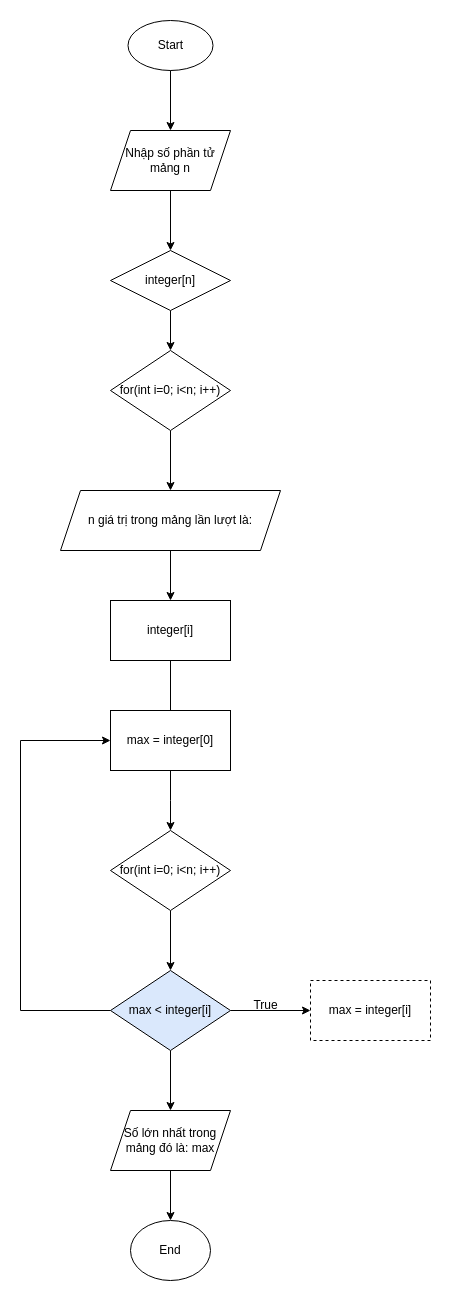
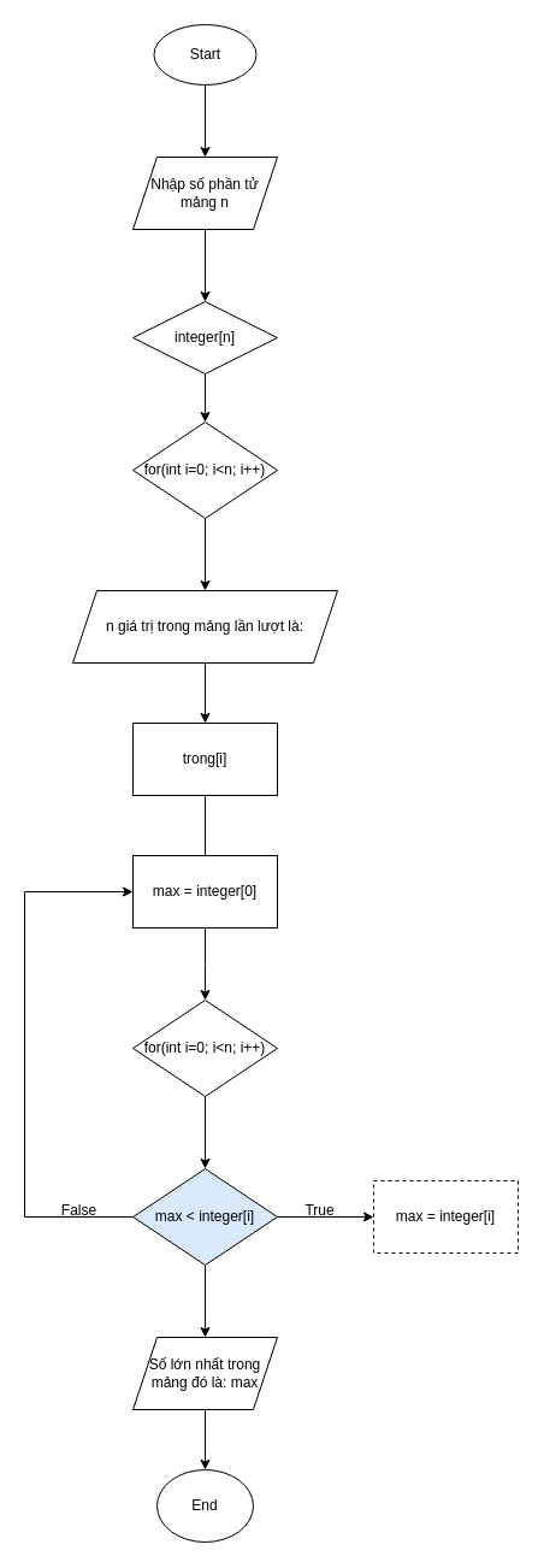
  <mxCell id="0" />
  <mxCell id="1" parent="0" />
  <mxCell id="2" value="Start" style="ellipse;whiteSpace=wrap;html=1;" vertex="1" parent="1"><mxGeometry x="127.5" y="20" width="85" height="50" as="geometry" /></mxCell>
  <mxCell id="3" value="" style="edgeStyle=orthogonalEdgeStyle;rounded=0;orthogonalLoop=1;jettySize=auto;html=1;" edge="1" parent="1" source="4" target="6"><mxGeometry relative="1" as="geometry" /></mxCell>
  <mxCell id="4" value="integer[n]" style="rhombus;whiteSpace=wrap;html=1;" vertex="1" parent="1"><mxGeometry x="110" y="250" width="120" height="60" as="geometry" /></mxCell>
  <mxCell id="5" value="" style="edgeStyle=orthogonalEdgeStyle;rounded=0;orthogonalLoop=1;jettySize=auto;html=1;" edge="1" parent="1" source="6" target="11"><mxGeometry relative="1" as="geometry" /></mxCell>
  <mxCell id="6" value="for(int i=0; i&amp;lt;n; i++)" style="rhombus;whiteSpace=wrap;html=1;" vertex="1" parent="1"><mxGeometry x="110" y="350" width="120" height="80" as="geometry" /></mxCell>
  <mxCell id="7" value="" style="edgeStyle=orthogonalEdgeStyle;rounded=0;orthogonalLoop=1;jettySize=auto;html=1;" edge="1" parent="1" source="2" target="9"><mxGeometry relative="1" as="geometry"><mxPoint x="170" y="70" as="sourcePoint" /><mxPoint x="167.5" y="150" as="targetPoint" /></mxGeometry></mxCell>
  <mxCell id="8" value="" style="edgeStyle=orthogonalEdgeStyle;rounded=0;orthogonalLoop=1;jettySize=auto;html=1;" edge="1" parent="1" source="9" target="4"><mxGeometry relative="1" as="geometry" /></mxCell>
  <mxCell id="9" value="Nhập số phần tử mảng n" style="shape=parallelogram;perimeter=parallelogramPerimeter;whiteSpace=wrap;html=1;fixedSize=1;" vertex="1" parent="1"><mxGeometry x="110" y="130" width="120" height="60" as="geometry" /></mxCell>
  <mxCell id="10" value="" style="edgeStyle=orthogonalEdgeStyle;rounded=0;orthogonalLoop=1;jettySize=auto;html=1;" edge="1" parent="1" source="11" target="13"><mxGeometry relative="1" as="geometry" /></mxCell>
  <mxCell id="11" value="n giá trị trong mảng lần lượt là:" style="shape=parallelogram;perimeter=parallelogramPerimeter;whiteSpace=wrap;html=1;fixedSize=1;" vertex="1" parent="1"><mxGeometry x="60" y="490" width="220" height="60" as="geometry" /></mxCell>
  <mxCell id="12" value="" style="edgeStyle=orthogonalEdgeStyle;rounded=0;orthogonalLoop=1;jettySize=auto;html=1;endArrow=none;" edge="1" parent="1" source="13" target="15"><mxGeometry relative="1" as="geometry" /></mxCell>
- <mxCell id="13" value="integer[i]" style="whiteSpace=wrap;html=1;" vertex="1" parent="1"><mxGeometry x="110" y="600" width="120" height="60" as="geometry" /></mxCell>
+ <mxCell id="13" value="trong[i]" style="whiteSpace=wrap;html=1;" vertex="1" parent="1"><mxGeometry x="110" y="600" width="120" height="60" as="geometry" /></mxCell>
  <mxCell id="14" value="" style="edgeStyle=orthogonalEdgeStyle;rounded=0;orthogonalLoop=1;jettySize=auto;html=1;" edge="1" parent="1" source="15"><mxGeometry relative="1" as="geometry"><mxPoint x="170" y="830" as="targetPoint" /></mxGeometry></mxCell>
  <mxCell id="15" value="max = integer[0]" style="whiteSpace=wrap;html=1;" vertex="1" parent="1"><mxGeometry x="110" y="710" width="120" height="60" as="geometry" /></mxCell>
  <mxCell id="16" value="" style="edgeStyle=orthogonalEdgeStyle;rounded=0;orthogonalLoop=1;jettySize=auto;html=1;" edge="1" parent="1" source="17" target="20"><mxGeometry relative="1" as="geometry" /></mxCell>
  <mxCell id="17" value="for(int i=0; i&amp;lt;n; i++)" style="rhombus;whiteSpace=wrap;html=1;" vertex="1" parent="1"><mxGeometry x="110" y="830" width="120" height="80" as="geometry" /></mxCell>
  <mxCell id="18" value="" style="edgeStyle=orthogonalEdgeStyle;rounded=0;orthogonalLoop=1;jettySize=auto;html=1;" edge="1" parent="1" source="20" target="21"><mxGeometry relative="1" as="geometry" /></mxCell>
  <mxCell id="19" value="" style="edgeStyle=orthogonalEdgeStyle;rounded=0;orthogonalLoop=1;jettySize=auto;html=1;" edge="1" parent="1" source="20" target="28"><mxGeometry relative="1" as="geometry" /></mxCell>
  <mxCell id="20" value="max &amp;lt; integer[i]" style="rhombus;whiteSpace=wrap;html=1;fillColor=#dae8fc;" vertex="1" parent="1"><mxGeometry x="110" y="970" width="120" height="80" as="geometry" /></mxCell>
  <mxCell id="21" value="max = integer[i]" style="whiteSpace=wrap;html=1;dashed=1;" vertex="1" parent="1"><mxGeometry x="310" y="980" width="120" height="60" as="geometry" /></mxCell>
  <mxCell id="22" value="True" style="text;html=1;align=center;verticalAlign=middle;resizable=0;points=[];autosize=1;strokeColor=none;fillColor=none;" vertex="1" parent="1"><mxGeometry x="240" y="990" width="50" height="30" as="geometry" /></mxCell>
  <mxCell id="23" value="" style="endArrow=none;html=1;rounded=0;" edge="1" parent="1"><mxGeometry width="50" height="50" relative="1" as="geometry"><mxPoint x="20" y="1010" as="sourcePoint" /><mxPoint x="110" y="1010" as="targetPoint" /></mxGeometry></mxCell>
  <mxCell id="24" value="" style="endArrow=none;html=1;rounded=0;" edge="1" parent="1"><mxGeometry width="50" height="50" relative="1" as="geometry"><mxPoint x="20" y="1010" as="sourcePoint" /><mxPoint x="20" y="740" as="targetPoint" /></mxGeometry></mxCell>
  <mxCell id="25" value="" style="endArrow=classic;html=1;rounded=0;entryX=0;entryY=0.5;entryDx=0;entryDy=0;" edge="1" parent="1" target="15"><mxGeometry width="50" height="50" relative="1" as="geometry"><mxPoint x="20" y="740" as="sourcePoint" /><mxPoint x="70" y="690" as="targetPoint" /></mxGeometry></mxCell>
+ <mxCell id="26" value="False" style="text;html=1;align=center;verticalAlign=middle;resizable=0;points=[];autosize=1;strokeColor=none;fillColor=none;" vertex="1" parent="1"><mxGeometry x="40" y="990" width="50" height="30" as="geometry" /></mxCell>
  <mxCell id="27" value="" style="edgeStyle=orthogonalEdgeStyle;rounded=0;orthogonalLoop=1;jettySize=auto;html=1;" edge="1" parent="1" source="28" target="29"><mxGeometry relative="1" as="geometry" /></mxCell>
  <mxCell id="28" value="Số lớn nhất trong mảng đó là: max" style="shape=parallelogram;perimeter=parallelogramPerimeter;whiteSpace=wrap;html=1;fixedSize=1;" vertex="1" parent="1"><mxGeometry x="110" y="1110" width="120" height="60" as="geometry" /></mxCell>
  <mxCell id="29" value="End" style="ellipse;whiteSpace=wrap;html=1;" vertex="1" parent="1"><mxGeometry x="130" y="1220" width="80" height="60" as="geometry" /></mxCell>
